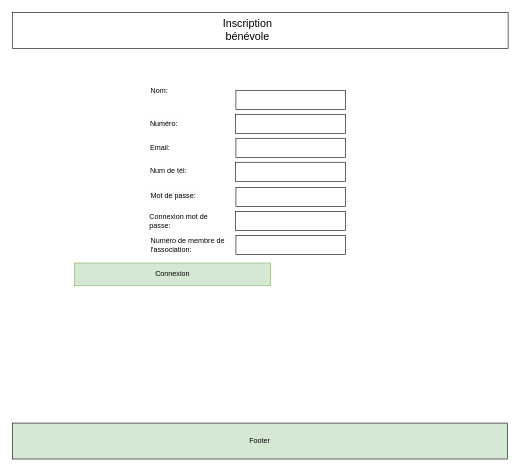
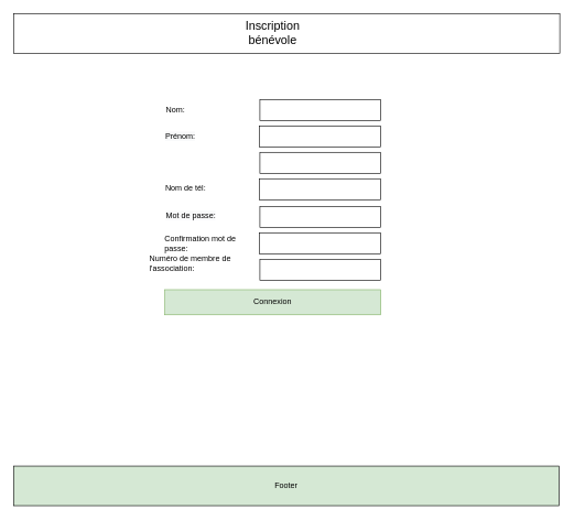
  <mxCell id="0" />
  <mxCell id="1" parent="0" />
  <mxCell id="2" value="" style="rounded=0;whiteSpace=wrap;html=1;" vertex="1" parent="1"><mxGeometry width="827" height="60" as="geometry" x="20" y="20" /></mxCell>
  <mxCell id="3" value="&lt;font style=&quot;font-size: 18px&quot;&gt;Inscription bénévole&lt;/font&gt;" style="text;html=1;strokeColor=none;fillColor=none;align=center;verticalAlign=middle;whiteSpace=wrap;rounded=0;" vertex="1" parent="1"><mxGeometry x="360" y="36.5" width="105" height="27" as="geometry" /></mxCell>
  <mxCell id="4" value="" style="rounded=0;whiteSpace=wrap;html=1;" vertex="1" parent="1"><mxGeometry x="393" y="150" width="183" height="32" as="geometry" /></mxCell>
  <mxCell id="5" value="" style="rounded=0;whiteSpace=wrap;html=1;" vertex="1" parent="1"><mxGeometry x="392" y="190" width="184" height="32" as="geometry" /></mxCell>
- <mxCell id="6" value="Connexion" style="rounded=0;whiteSpace=wrap;html=1;fillColor=#d5e8d4;strokeColor=#82b366;" vertex="1" parent="1"><mxGeometry x="124" y="438" width="327" height="38" as="geometry" /></mxCell>
- <mxCell id="7" value="Nom:" style="text;html=1;strokeColor=none;fillColor=none;align=left;verticalAlign=middle;whiteSpace=wrap;rounded=0;" vertex="1" parent="1"><mxGeometry x="249" y="141" width="123" height="20" as="geometry" /></mxCell>
- <mxCell id="8" value="&lt;span style=&quot;color: rgb(0 , 0 , 0) ; font-family: &amp;#34;helvetica&amp;#34; ; font-size: 12px ; font-style: normal ; font-weight: 400 ; letter-spacing: normal ; text-indent: 0px ; text-transform: none ; word-spacing: 0px ; background-color: rgb(248 , 249 , 250) ; display: inline ; float: none&quot;&gt;Numéro:&lt;/span&gt;" style="text;whiteSpace=wrap;html=1;align=left;" vertex="1" parent="1"><mxGeometry x="248" y="192" width="128" height="28" as="geometry" /></mxCell>
+ <mxCell id="6" value="Connexion" style="rounded=0;whiteSpace=wrap;html=1;fillColor=#d5e8d4;strokeColor=#82b366;" vertex="1" parent="1"><mxGeometry x="249" y="438" width="327" height="38" as="geometry" /></mxCell>
+ <mxCell id="7" value="Nom:" style="text;html=1;strokeColor=none;fillColor=none;align=left;verticalAlign=middle;whiteSpace=wrap;rounded=0;" vertex="1" parent="1"><mxGeometry x="249" y="156" width="123" height="20" as="geometry" /></mxCell>
+ <mxCell id="8" value="&lt;span style=&quot;color: rgb(0 , 0 , 0) ; font-family: &amp;#34;helvetica&amp;#34; ; font-size: 12px ; font-style: normal ; font-weight: 400 ; letter-spacing: normal ; text-indent: 0px ; text-transform: none ; word-spacing: 0px ; background-color: rgb(248 , 249 , 250) ; display: inline ; float: none&quot;&gt;Prénom:&lt;/span&gt;" style="text;whiteSpace=wrap;html=1;align=left;" vertex="1" parent="1"><mxGeometry x="248" y="192" width="128" height="28" as="geometry" /></mxCell>
  <mxCell id="9" value="Footer" style="rounded=0;whiteSpace=wrap;html=1;fillColor=#d5e8d4;" vertex="1" parent="1"><mxGeometry y="705" width="826" height="60" as="geometry" x="20" /></mxCell>
  <mxCell id="10" value="" style="rounded=0;whiteSpace=wrap;html=1;" vertex="1" parent="1"><mxGeometry x="393" y="230" width="183" height="32" as="geometry" /></mxCell>
  <mxCell id="11" value="" style="rounded=0;whiteSpace=wrap;html=1;" vertex="1" parent="1"><mxGeometry x="392" y="270" width="184" height="32" as="geometry" /></mxCell>
- <mxCell id="12" value="Email:" style="text;html=1;strokeColor=none;fillColor=none;align=left;verticalAlign=middle;whiteSpace=wrap;rounded=0;" vertex="1" parent="1"><mxGeometry x="248" y="236" width="124" height="20" as="geometry" /></mxCell>
  <mxCell id="13" value="&lt;span style=&quot;color: rgb(0 , 0 , 0) ; font-family: &amp;#34;helvetica&amp;#34; ; font-size: 12px ; font-style: normal ; font-weight: 400 ; letter-spacing: normal ; text-indent: 0px ; text-transform: none ; word-spacing: 0px ; background-color: rgb(248 , 249 , 250) ; display: inline ; float: none&quot;&gt;Mot de passe:&lt;/span&gt;" style="text;whiteSpace=wrap;html=1;align=left;" vertex="1" parent="1"><mxGeometry x="249" y="312" width="131" height="28" as="geometry" /></mxCell>
  <mxCell id="14" value="" style="rounded=0;whiteSpace=wrap;html=1;" vertex="1" parent="1"><mxGeometry x="393" y="312" width="183" height="32" as="geometry" /></mxCell>
  <mxCell id="15" value="" style="rounded=0;whiteSpace=wrap;html=1;" vertex="1" parent="1"><mxGeometry x="392" y="352" width="184" height="32" as="geometry" /></mxCell>
- <mxCell id="16" value="Connexion mot de passe:" style="text;html=1;strokeColor=none;fillColor=none;align=left;verticalAlign=middle;whiteSpace=wrap;rounded=0;" vertex="1" parent="1"><mxGeometry x="247" y="358" width="129" height="20" as="geometry" /></mxCell>
+ <mxCell id="16" value="Confirmation mot de passe:" style="text;html=1;strokeColor=none;fillColor=none;align=left;verticalAlign=middle;whiteSpace=wrap;rounded=0;" vertex="1" parent="1"><mxGeometry x="247" y="358" width="129" height="20" as="geometry" /></mxCell>
  <mxCell id="17" value="" style="rounded=0;whiteSpace=wrap;html=1;" vertex="1" parent="1"><mxGeometry x="393" y="392" width="183" height="32" as="geometry" /></mxCell>
- <mxCell id="18" value="&lt;font face=&quot;helvetica&quot;&gt;Num de tél:&lt;/font&gt;" style="text;whiteSpace=wrap;html=1;align=left;" vertex="1" parent="1"><mxGeometry x="248" y="270" width="128" height="28" as="geometry" /></mxCell>
- <mxCell id="19" value="Numéro de membre de l'association:" style="text;html=1;strokeColor=none;fillColor=none;align=left;verticalAlign=middle;whiteSpace=wrap;rounded=0;" vertex="1" parent="1"><mxGeometry x="249" y="398" width="129" height="20" as="geometry" /></mxCell>
+ <mxCell id="18" value="&lt;font face=&quot;helvetica&quot;&gt;Nom de tél:&lt;/font&gt;" style="text;whiteSpace=wrap;html=1;align=left;" vertex="1" parent="1"><mxGeometry x="248" y="270" width="128" height="28" as="geometry" /></mxCell>
+ <mxCell id="19" value="Numéro de membre de l'association:" style="text;html=1;strokeColor=none;fillColor=none;align=left;verticalAlign=middle;whiteSpace=wrap;rounded=0;" vertex="1" parent="1"><mxGeometry x="224" y="388" width="129" height="20" as="geometry" /></mxCell>
